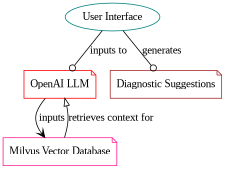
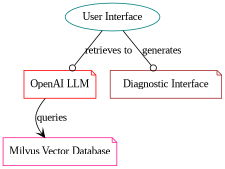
  digraph {
    fontname="Liberation Serif"
    rankdir=TB
    node [fontname="Liberation Serif" shape=note]
    edge [arrowhead=odot fontname="Liberation Serif"]
    n1 [color=teal label="User Interface" shape=ellipse]
    n2 [color=red label="OpenAI LLM"]
-   n3 [color=brown label="Diagnostic Suggestions"]
+   n3 [color=brown label="Diagnostic Interface"]
    n4 [color=deeppink label="Milvus Vector Database"]
-   n1 -> n2 [label="inputs to"]
+   n1 -> n2 [label="retrieves to"]
    n1 -> n3 [label=generates]
-   n2 -> n4 [arrowhead=vee label=inputs]
-   n4 -> n2 [arrowhead=onormal label="retrieves context for"]
+   n2 -> n4 [arrowhead=vee label=queries]
  }
